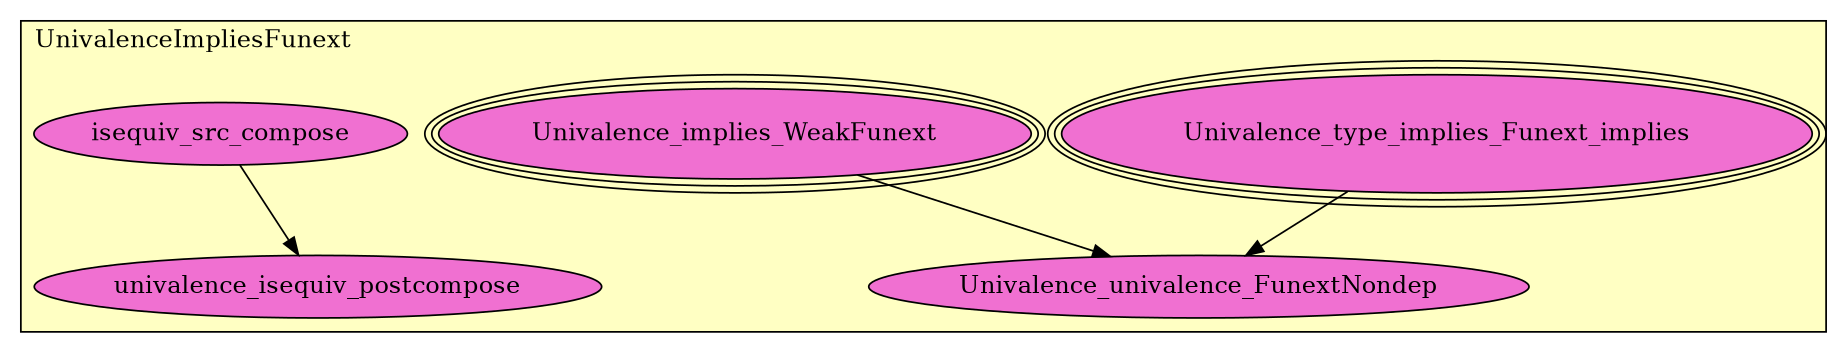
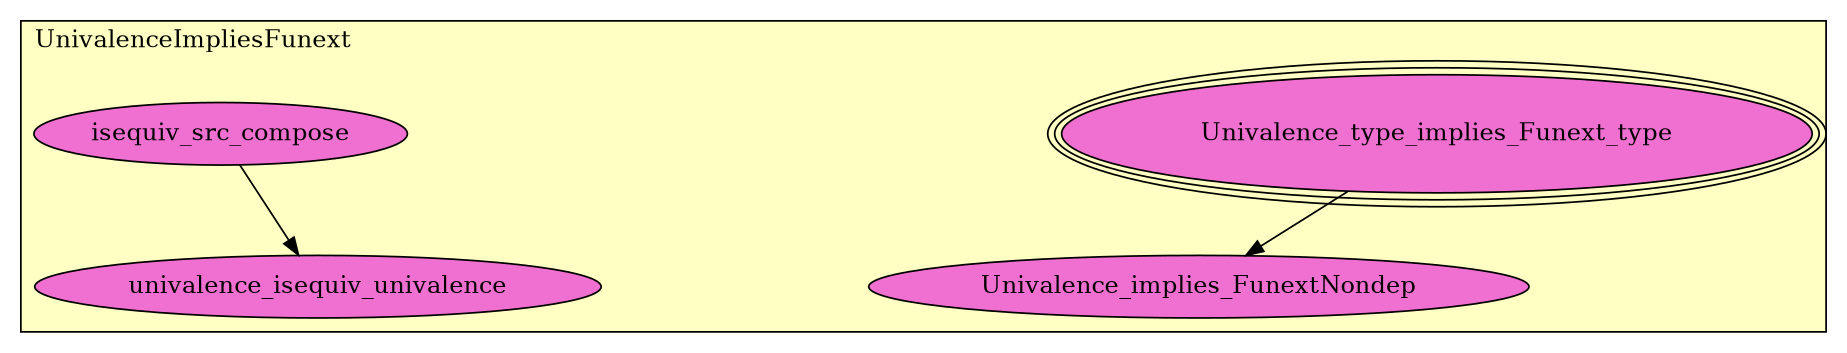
  digraph {
    node [fillcolor="#F070D1" style=filled]
-   n1 [label=Univalence_type_implies_Funext_implies peripheries=3]
-   n2 [label=Univalence_implies_WeakFunext peripheries=3]
-   n3 [label=Univalence_univalence_FunextNondep]
+   n1 [label=Univalence_type_implies_Funext_type peripheries=3]
+   n3 [label=Univalence_implies_FunextNondep]
    n4 [label=isequiv_src_compose]
-   n5 [label=univalence_isequiv_postcompose]
+   n5 [label=univalence_isequiv_univalence]
    subgraph cluster_1 {
      fillcolor="#FFFFC3"
      label=UnivalenceImpliesFunext
      labeljust=l
      style=filled
      n1
-     n2
      n3
      n4
      n5
    }
    n1 -> n3
-   n2 -> n3
    n4 -> n5
  }
